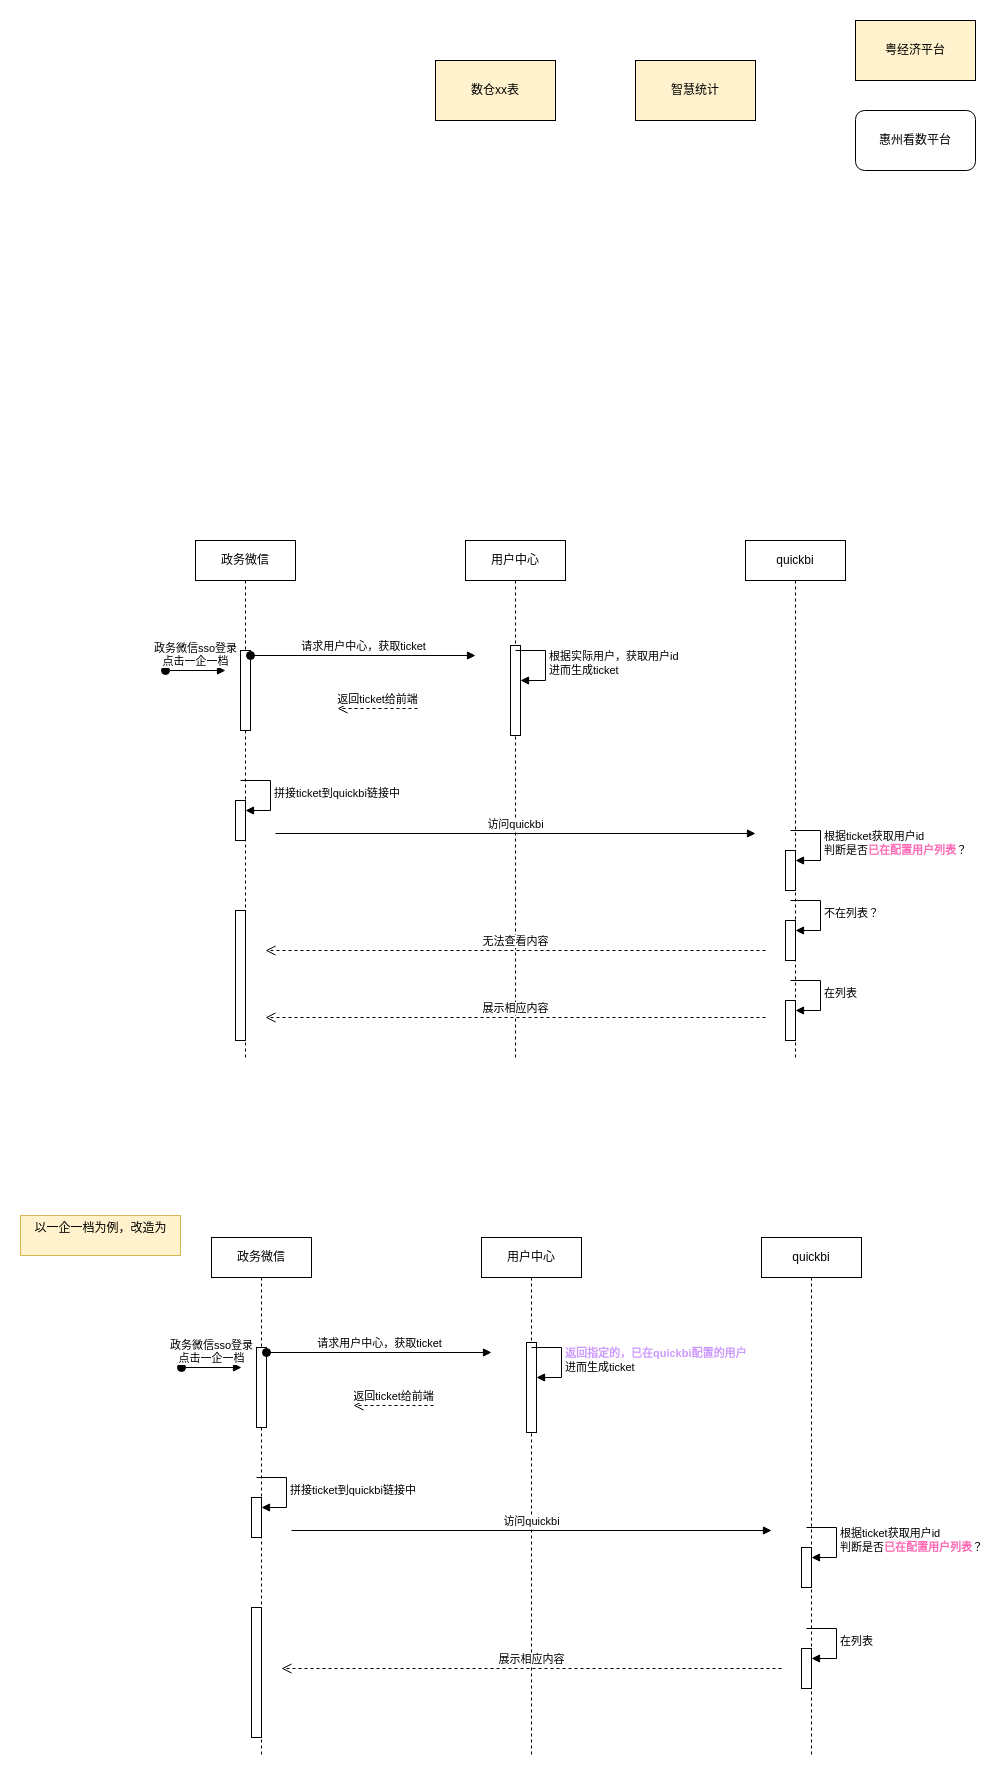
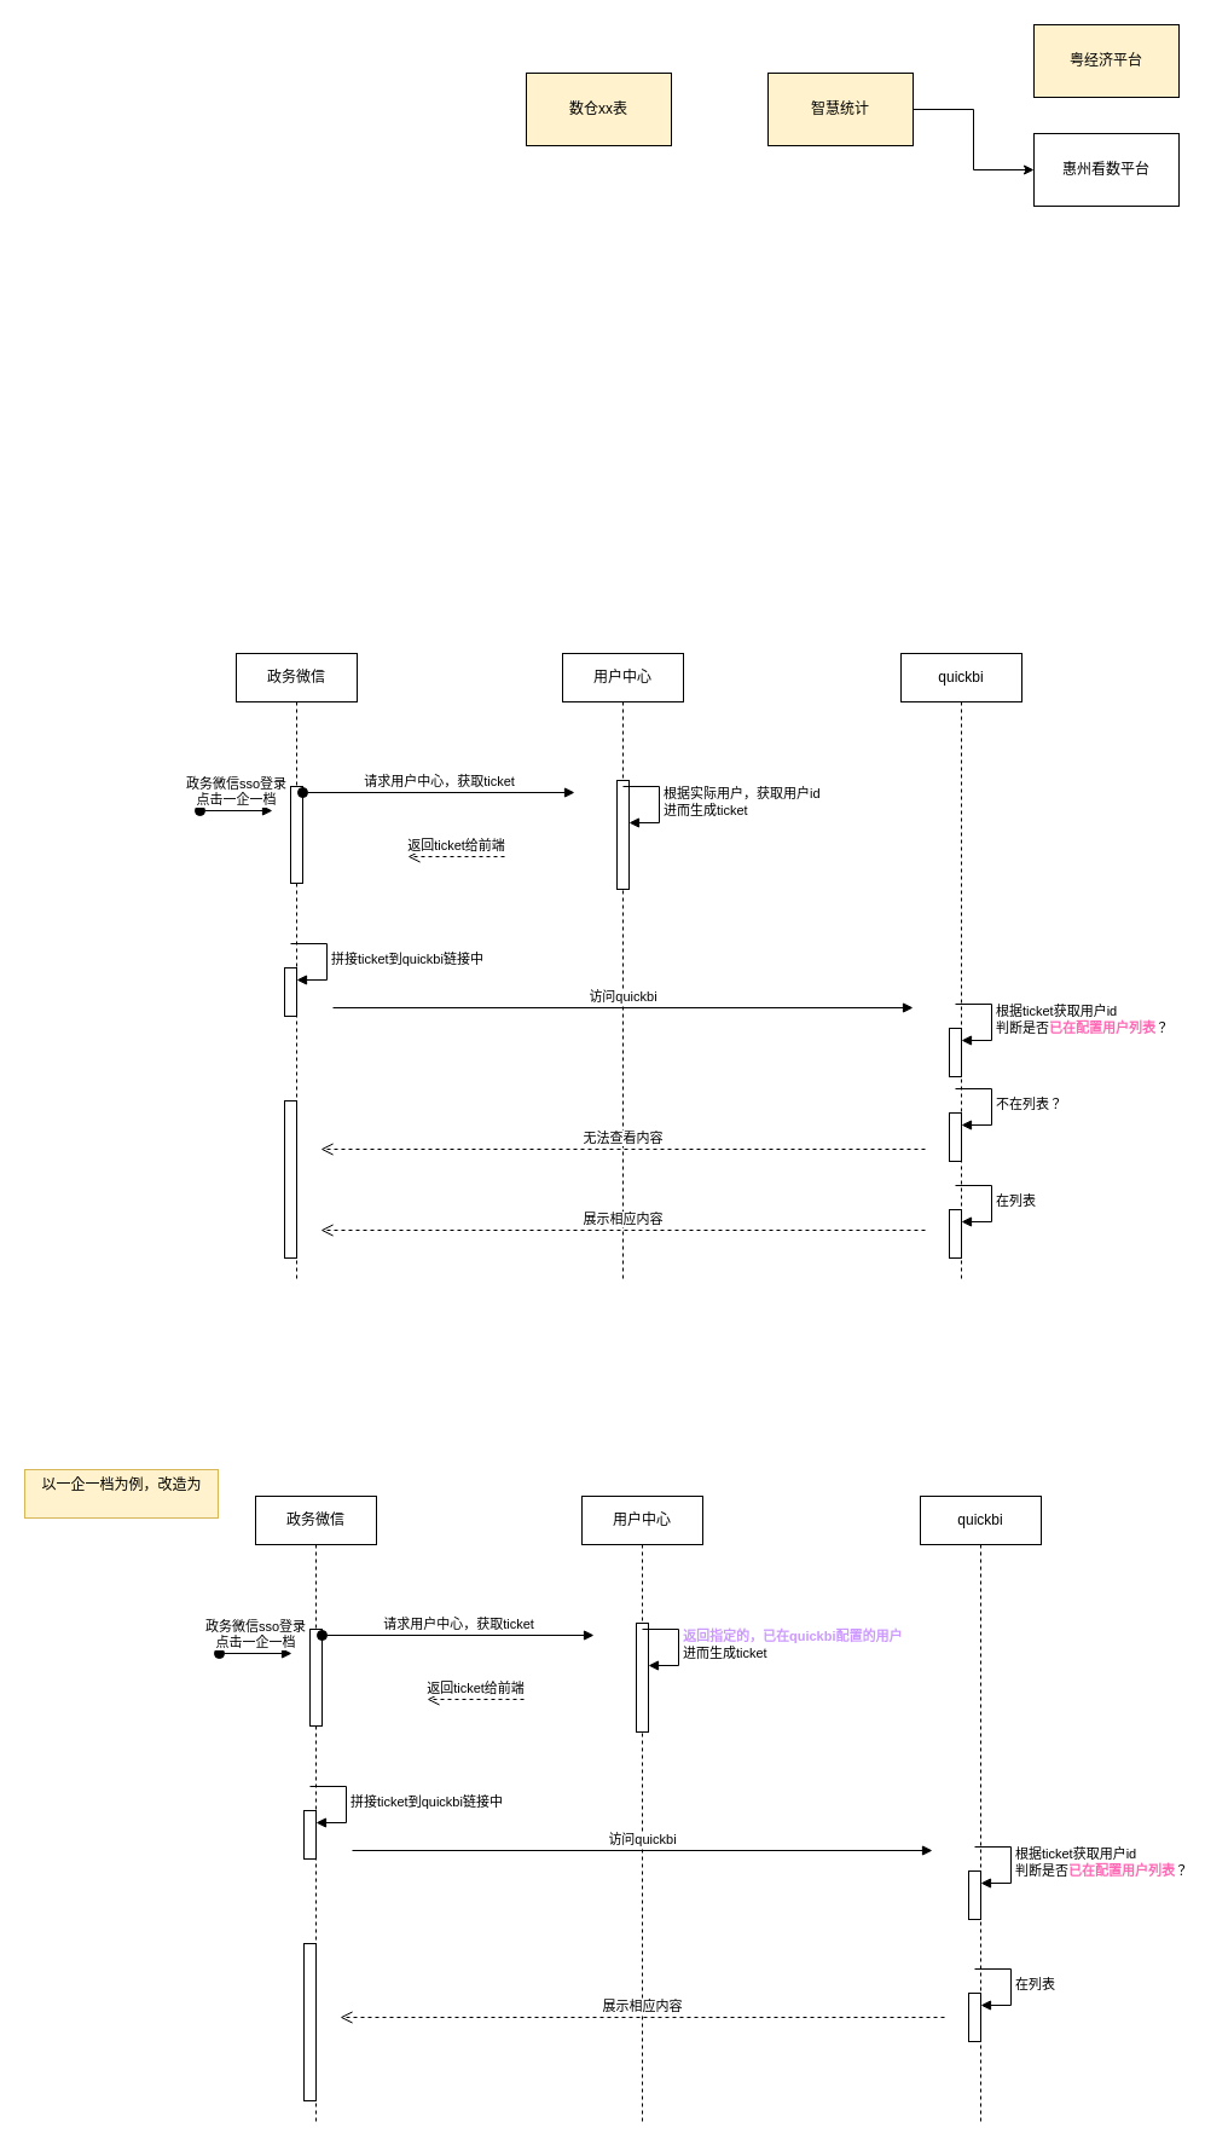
  <mxCell id="0" />
  <mxCell id="1" parent="0" />
  <mxCell id="2" value="数仓xx表" style="rounded=0;whiteSpace=wrap;html=1;fillColor=#fff2cc;" vertex="1" parent="1"><mxGeometry x="435" y="60" width="120" height="60" as="geometry" /></mxCell>
+ <mxCell id="3" style="edgeStyle=orthogonalEdgeStyle;rounded=0;orthogonalLoop=1;jettySize=auto;html=1;exitX=1;exitY=0.5;exitDx=0;exitDy=0;entryX=0;entryY=0.5;entryDx=0;entryDy=0;" edge="1" parent="1" source="4" target="6"><mxGeometry relative="1" as="geometry" /></mxCell>
  <mxCell id="4" value="智慧统计" style="whiteSpace=wrap;html=1;rounded=0;fillColor=#fff2cc;" vertex="1" parent="1"><mxGeometry x="635" y="60" width="120" height="60" as="geometry" /></mxCell>
  <mxCell id="5" value="粤经济平台" style="whiteSpace=wrap;html=1;rounded=0;fillColor=#fff2cc;" vertex="1" parent="1"><mxGeometry x="855" y="20" width="120" height="60" as="geometry" /></mxCell>
- <mxCell id="6" value="惠州看数平台" style="whiteSpace=wrap;html=1;rounded=1;" vertex="1" parent="1"><mxGeometry x="855" y="110" width="120" height="60" as="geometry" /></mxCell>
+ <mxCell id="6" value="惠州看数平台" style="whiteSpace=wrap;html=1;rounded=0;" vertex="1" parent="1"><mxGeometry x="855" y="110" width="120" height="60" as="geometry" /></mxCell>
  <mxCell id="7" value="用户中心" style="shape=umlLifeline;perimeter=lifelinePerimeter;whiteSpace=wrap;html=1;container=1;dropTarget=0;collapsible=0;recursiveResize=0;outlineConnect=0;portConstraint=eastwest;newEdgeStyle={&quot;curved&quot;:0,&quot;rounded&quot;:0};" vertex="1" parent="1"><mxGeometry x="465" y="540" width="100" height="520" as="geometry" /></mxCell>
  <mxCell id="8" value="" style="html=1;points=[[0,0,0,0,5],[0,1,0,0,-5],[1,0,0,0,5],[1,1,0,0,-5]];perimeter=orthogonalPerimeter;outlineConnect=0;targetShapes=umlLifeline;portConstraint=eastwest;newEdgeStyle={&quot;curved&quot;:0,&quot;rounded&quot;:0};" vertex="1" parent="7"><mxGeometry x="45" y="105" width="10" height="90" as="geometry" /></mxCell>
  <mxCell id="9" value="根据实际用户，获取用户id&lt;div&gt;进而生成ticket&lt;/div&gt;" style="html=1;align=left;spacingLeft=2;endArrow=block;rounded=0;edgeStyle=orthogonalEdgeStyle;curved=0;rounded=0;" edge="1" target="8" parent="7"><mxGeometry relative="1" as="geometry"><mxPoint x="50" y="110" as="sourcePoint" /><Array as="points"><mxPoint x="80" y="140" /></Array></mxGeometry></mxCell>
  <mxCell id="10" value="quickbi" style="shape=umlLifeline;perimeter=lifelinePerimeter;whiteSpace=wrap;html=1;container=1;dropTarget=0;collapsible=0;recursiveResize=0;outlineConnect=0;portConstraint=eastwest;newEdgeStyle={&quot;curved&quot;:0,&quot;rounded&quot;:0};" vertex="1" parent="1"><mxGeometry x="745" y="540" width="100" height="520" as="geometry" /></mxCell>
  <mxCell id="11" value="" style="html=1;points=[[0,0,0,0,5],[0,1,0,0,-5],[1,0,0,0,5],[1,1,0,0,-5]];perimeter=orthogonalPerimeter;outlineConnect=0;targetShapes=umlLifeline;portConstraint=eastwest;newEdgeStyle={&quot;curved&quot;:0,&quot;rounded&quot;:0};" vertex="1" parent="10"><mxGeometry x="40" y="310" width="10" height="40" as="geometry" /></mxCell>
  <mxCell id="12" value="根据ticket获取用户id&lt;div&gt;判断是否&lt;b&gt;&lt;font color=&quot;#ff66b3&quot;&gt;已在配置用户列表&lt;/font&gt;&lt;/b&gt;？&lt;/div&gt;" style="html=1;align=left;spacingLeft=2;endArrow=block;rounded=0;edgeStyle=orthogonalEdgeStyle;curved=0;rounded=0;" edge="1" target="11" parent="10"><mxGeometry x="0.012" relative="1" as="geometry"><mxPoint x="45" y="290" as="sourcePoint" /><Array as="points"><mxPoint x="75" y="320" /></Array><mxPoint as="offset" /></mxGeometry></mxCell>
  <mxCell id="13" value="政务微信" style="shape=umlLifeline;perimeter=lifelinePerimeter;whiteSpace=wrap;html=1;container=1;dropTarget=0;collapsible=0;recursiveResize=0;outlineConnect=0;portConstraint=eastwest;newEdgeStyle={&quot;curved&quot;:0,&quot;rounded&quot;:0};" vertex="1" parent="1"><mxGeometry x="195" y="540" width="100" height="520" as="geometry" /></mxCell>
  <mxCell id="14" value="" style="html=1;points=[[0,0,0,0,5],[0,1,0,0,-5],[1,0,0,0,5],[1,1,0,0,-5]];perimeter=orthogonalPerimeter;outlineConnect=0;targetShapes=umlLifeline;portConstraint=eastwest;newEdgeStyle={&quot;curved&quot;:0,&quot;rounded&quot;:0};" vertex="1" parent="13"><mxGeometry x="45" y="110" width="10" height="80" as="geometry" /></mxCell>
  <mxCell id="15" value="" style="html=1;points=[[0,0,0,0,5],[0,1,0,0,-5],[1,0,0,0,5],[1,1,0,0,-5]];perimeter=orthogonalPerimeter;outlineConnect=0;targetShapes=umlLifeline;portConstraint=eastwest;newEdgeStyle={&quot;curved&quot;:0,&quot;rounded&quot;:0};" vertex="1" parent="13"><mxGeometry x="40" y="260" width="10" height="40" as="geometry" /></mxCell>
  <mxCell id="16" value="拼接ticket到quickbi链接中" style="html=1;align=left;spacingLeft=2;endArrow=block;rounded=0;edgeStyle=orthogonalEdgeStyle;curved=0;rounded=0;" edge="1" target="15" parent="13"><mxGeometry relative="1" as="geometry"><mxPoint x="45" y="240" as="sourcePoint" /><Array as="points"><mxPoint x="75" y="270" /></Array></mxGeometry></mxCell>
  <mxCell id="17" value="政务微信sso登录&lt;div&gt;点击一企一档&lt;/div&gt;" style="html=1;verticalAlign=bottom;startArrow=oval;startFill=1;endArrow=block;startSize=8;curved=0;rounded=0;" edge="1" parent="1"><mxGeometry width="60" relative="1" as="geometry"><mxPoint x="165" y="670" as="sourcePoint" /><mxPoint x="225" y="670" as="targetPoint" /></mxGeometry></mxCell>
  <mxCell id="18" value="请求用户中心，获取ticket" style="html=1;verticalAlign=bottom;startArrow=oval;startFill=1;endArrow=block;startSize=8;curved=0;rounded=0;exitX=1;exitY=0;exitDx=0;exitDy=5;exitPerimeter=0;" edge="1" parent="1" source="14"><mxGeometry width="60" relative="1" as="geometry"><mxPoint x="345" y="660" as="sourcePoint" /><mxPoint x="475" y="655" as="targetPoint" /></mxGeometry></mxCell>
  <mxCell id="19" value="返回ticket给前端" style="html=1;verticalAlign=bottom;endArrow=open;dashed=1;endSize=8;curved=0;rounded=0;" edge="1" parent="1"><mxGeometry relative="1" as="geometry"><mxPoint x="417" y="708" as="sourcePoint" /><mxPoint x="337" y="708" as="targetPoint" /></mxGeometry></mxCell>
  <mxCell id="20" value="访问quickbi" style="html=1;verticalAlign=bottom;endArrow=block;curved=0;rounded=0;" edge="1" parent="1"><mxGeometry x="-0.001" width="80" relative="1" as="geometry"><mxPoint x="275" y="833" as="sourcePoint" /><mxPoint x="755" y="833" as="targetPoint" /><mxPoint as="offset" /></mxGeometry></mxCell>
  <mxCell id="21" value="" style="html=1;points=[[0,0,0,0,5],[0,1,0,0,-5],[1,0,0,0,5],[1,1,0,0,-5]];perimeter=orthogonalPerimeter;outlineConnect=0;targetShapes=umlLifeline;portConstraint=eastwest;newEdgeStyle={&quot;curved&quot;:0,&quot;rounded&quot;:0};" vertex="1" parent="1"><mxGeometry x="785" y="920" width="10" height="40" as="geometry" /></mxCell>
  <mxCell id="22" value="不在列表？" style="html=1;align=left;spacingLeft=2;endArrow=block;rounded=0;edgeStyle=orthogonalEdgeStyle;curved=0;rounded=0;" edge="1" target="21" parent="1"><mxGeometry relative="1" as="geometry"><mxPoint x="790" y="900" as="sourcePoint" /><Array as="points"><mxPoint x="820" y="930" /></Array></mxGeometry></mxCell>
  <mxCell id="23" value="无法查看内容" style="html=1;verticalAlign=bottom;endArrow=open;dashed=1;endSize=8;curved=0;rounded=0;" edge="1" parent="1"><mxGeometry relative="1" as="geometry"><mxPoint x="765" y="950" as="sourcePoint" /><mxPoint y="950" as="targetPoint" x="265" /></mxGeometry></mxCell>
  <mxCell id="24" value="" style="html=1;points=[[0,0,0,0,5],[0,1,0,0,-5],[1,0,0,0,5],[1,1,0,0,-5]];perimeter=orthogonalPerimeter;outlineConnect=0;targetShapes=umlLifeline;portConstraint=eastwest;newEdgeStyle={&quot;curved&quot;:0,&quot;rounded&quot;:0};" vertex="1" parent="1"><mxGeometry x="235" y="910" width="10" height="130" as="geometry" /></mxCell>
  <mxCell id="25" value="" style="html=1;points=[[0,0,0,0,5],[0,1,0,0,-5],[1,0,0,0,5],[1,1,0,0,-5]];perimeter=orthogonalPerimeter;outlineConnect=0;targetShapes=umlLifeline;portConstraint=eastwest;newEdgeStyle={&quot;curved&quot;:0,&quot;rounded&quot;:0};" vertex="1" parent="1"><mxGeometry x="785" y="1000" width="10" height="40" as="geometry" /></mxCell>
  <mxCell id="26" value="在列表" style="html=1;align=left;spacingLeft=2;endArrow=block;rounded=0;edgeStyle=orthogonalEdgeStyle;curved=0;rounded=0;" edge="1" target="25" parent="1"><mxGeometry relative="1" as="geometry"><mxPoint x="790" y="980" as="sourcePoint" /><Array as="points"><mxPoint x="820" y="1010" /></Array></mxGeometry></mxCell>
  <mxCell id="27" value="展示相应内容" style="html=1;verticalAlign=bottom;endArrow=open;dashed=1;endSize=8;curved=0;rounded=0;" edge="1" parent="1"><mxGeometry relative="1" as="geometry"><mxPoint x="765" y="1017" as="sourcePoint" /><mxPoint y="1017" as="targetPoint" x="265" /></mxGeometry></mxCell>
  <mxCell id="28" value="用户中心" style="shape=umlLifeline;perimeter=lifelinePerimeter;whiteSpace=wrap;html=1;container=1;dropTarget=0;collapsible=0;recursiveResize=0;outlineConnect=0;portConstraint=eastwest;newEdgeStyle={&quot;curved&quot;:0,&quot;rounded&quot;:0};" vertex="1" parent="1"><mxGeometry x="481" y="1237" width="100" height="520" as="geometry" /></mxCell>
  <mxCell id="29" value="" style="html=1;points=[[0,0,0,0,5],[0,1,0,0,-5],[1,0,0,0,5],[1,1,0,0,-5]];perimeter=orthogonalPerimeter;outlineConnect=0;targetShapes=umlLifeline;portConstraint=eastwest;newEdgeStyle={&quot;curved&quot;:0,&quot;rounded&quot;:0};" vertex="1" parent="28"><mxGeometry x="45" y="105" width="10" height="90" as="geometry" /></mxCell>
  <mxCell id="30" value="&lt;div&gt;&lt;b&gt;&lt;font color=&quot;#cc99ff&quot;&gt;返回指定的，已在quickbi配置的用户&lt;/font&gt;&lt;/b&gt;&lt;/div&gt;&lt;div&gt;进而生成ticket&lt;/div&gt;" style="html=1;align=left;spacingLeft=2;endArrow=block;rounded=0;edgeStyle=orthogonalEdgeStyle;curved=0;rounded=0;" edge="1" parent="28" target="29"><mxGeometry x="0.012" relative="1" as="geometry"><mxPoint x="50" y="110" as="sourcePoint" /><Array as="points"><mxPoint x="80" y="140" /></Array><mxPoint as="offset" /></mxGeometry></mxCell>
  <mxCell id="31" value="quickbi" style="shape=umlLifeline;perimeter=lifelinePerimeter;whiteSpace=wrap;html=1;container=1;dropTarget=0;collapsible=0;recursiveResize=0;outlineConnect=0;portConstraint=eastwest;newEdgeStyle={&quot;curved&quot;:0,&quot;rounded&quot;:0};" vertex="1" parent="1"><mxGeometry x="761" y="1237" width="100" height="520" as="geometry" /></mxCell>
  <mxCell id="32" value="" style="html=1;points=[[0,0,0,0,5],[0,1,0,0,-5],[1,0,0,0,5],[1,1,0,0,-5]];perimeter=orthogonalPerimeter;outlineConnect=0;targetShapes=umlLifeline;portConstraint=eastwest;newEdgeStyle={&quot;curved&quot;:0,&quot;rounded&quot;:0};" vertex="1" parent="31"><mxGeometry x="40" y="310" width="10" height="40" as="geometry" /></mxCell>
  <mxCell id="33" value="根据ticket获取用户id&lt;div&gt;判断是否&lt;b&gt;&lt;font color=&quot;#ff66b3&quot;&gt;已在配置用户列表&lt;/font&gt;&lt;/b&gt;？&lt;/div&gt;" style="html=1;align=left;spacingLeft=2;endArrow=block;rounded=0;edgeStyle=orthogonalEdgeStyle;curved=0;rounded=0;" edge="1" parent="31" target="32"><mxGeometry x="0.012" relative="1" as="geometry"><mxPoint x="45" y="290" as="sourcePoint" /><Array as="points"><mxPoint x="75" y="320" /></Array><mxPoint as="offset" /></mxGeometry></mxCell>
  <mxCell id="34" value="政务微信" style="shape=umlLifeline;perimeter=lifelinePerimeter;whiteSpace=wrap;html=1;container=1;dropTarget=0;collapsible=0;recursiveResize=0;outlineConnect=0;portConstraint=eastwest;newEdgeStyle={&quot;curved&quot;:0,&quot;rounded&quot;:0};" vertex="1" parent="1"><mxGeometry x="211" y="1237" width="100" height="520" as="geometry" /></mxCell>
  <mxCell id="35" value="" style="html=1;points=[[0,0,0,0,5],[0,1,0,0,-5],[1,0,0,0,5],[1,1,0,0,-5]];perimeter=orthogonalPerimeter;outlineConnect=0;targetShapes=umlLifeline;portConstraint=eastwest;newEdgeStyle={&quot;curved&quot;:0,&quot;rounded&quot;:0};" vertex="1" parent="34"><mxGeometry x="45" y="110" width="10" height="80" as="geometry" /></mxCell>
  <mxCell id="36" value="" style="html=1;points=[[0,0,0,0,5],[0,1,0,0,-5],[1,0,0,0,5],[1,1,0,0,-5]];perimeter=orthogonalPerimeter;outlineConnect=0;targetShapes=umlLifeline;portConstraint=eastwest;newEdgeStyle={&quot;curved&quot;:0,&quot;rounded&quot;:0};" vertex="1" parent="34"><mxGeometry x="40" y="260" width="10" height="40" as="geometry" /></mxCell>
  <mxCell id="37" value="拼接ticket到quickbi链接中" style="html=1;align=left;spacingLeft=2;endArrow=block;rounded=0;edgeStyle=orthogonalEdgeStyle;curved=0;rounded=0;" edge="1" parent="34" target="36"><mxGeometry relative="1" as="geometry"><mxPoint x="45" y="240" as="sourcePoint" /><Array as="points"><mxPoint x="75" y="270" /></Array></mxGeometry></mxCell>
  <mxCell id="38" value="以一企一档为例，改造为&lt;div&gt;&lt;br&gt;&lt;/div&gt;" style="text;html=1;align=center;verticalAlign=middle;resizable=0;points=[];autosize=1;strokeColor=#d6b656;fillColor=#fff2cc;" vertex="1" parent="1"><mxGeometry x="20" y="1215" width="160" height="40" as="geometry" /></mxCell>
  <mxCell id="39" value="政务微信sso登录&lt;div&gt;点击一企一档&lt;/div&gt;" style="html=1;verticalAlign=bottom;startArrow=oval;startFill=1;endArrow=block;startSize=8;curved=0;rounded=0;" edge="1" parent="1"><mxGeometry width="60" relative="1" as="geometry"><mxPoint x="181" y="1367" as="sourcePoint" /><mxPoint x="241" y="1367" as="targetPoint" /></mxGeometry></mxCell>
  <mxCell id="40" value="请求用户中心，获取ticket" style="html=1;verticalAlign=bottom;startArrow=oval;startFill=1;endArrow=block;startSize=8;curved=0;rounded=0;exitX=1;exitY=0;exitDx=0;exitDy=5;exitPerimeter=0;" edge="1" parent="1" source="35"><mxGeometry width="60" relative="1" as="geometry"><mxPoint x="361" y="1357" as="sourcePoint" /><mxPoint x="491" y="1352" as="targetPoint" /></mxGeometry></mxCell>
  <mxCell id="41" value="返回ticket给前端" style="html=1;verticalAlign=bottom;endArrow=open;dashed=1;endSize=8;curved=0;rounded=0;" edge="1" parent="1"><mxGeometry relative="1" as="geometry"><mxPoint x="433" y="1405" as="sourcePoint" /><mxPoint x="353" y="1405" as="targetPoint" /></mxGeometry></mxCell>
  <mxCell id="42" value="访问quickbi" style="html=1;verticalAlign=bottom;endArrow=block;curved=0;rounded=0;" edge="1" parent="1"><mxGeometry x="-0.001" width="80" relative="1" as="geometry"><mxPoint x="291" y="1530" as="sourcePoint" /><mxPoint x="771" y="1530" as="targetPoint" /><mxPoint as="offset" /></mxGeometry></mxCell>
  <mxCell id="43" value="" style="html=1;points=[[0,0,0,0,5],[0,1,0,0,-5],[1,0,0,0,5],[1,1,0,0,-5]];perimeter=orthogonalPerimeter;outlineConnect=0;targetShapes=umlLifeline;portConstraint=eastwest;newEdgeStyle={&quot;curved&quot;:0,&quot;rounded&quot;:0};" vertex="1" parent="1"><mxGeometry x="251" y="1607" width="10" height="130" as="geometry" /></mxCell>
  <mxCell id="44" value="" style="html=1;points=[[0,0,0,0,5],[0,1,0,0,-5],[1,0,0,0,5],[1,1,0,0,-5]];perimeter=orthogonalPerimeter;outlineConnect=0;targetShapes=umlLifeline;portConstraint=eastwest;newEdgeStyle={&quot;curved&quot;:0,&quot;rounded&quot;:0};" vertex="1" parent="1"><mxGeometry x="801" y="1648" width="10" height="40" as="geometry" /></mxCell>
  <mxCell id="45" value="在列表" style="html=1;align=left;spacingLeft=2;endArrow=block;rounded=0;edgeStyle=orthogonalEdgeStyle;curved=0;rounded=0;" edge="1" parent="1" target="44"><mxGeometry relative="1" as="geometry"><mxPoint x="806" y="1628" as="sourcePoint" /><Array as="points"><mxPoint x="836" y="1658" /></Array></mxGeometry></mxCell>
  <mxCell id="46" value="展示相应内容" style="html=1;verticalAlign=bottom;endArrow=open;dashed=1;endSize=8;curved=0;rounded=0;" edge="1" parent="1"><mxGeometry relative="1" as="geometry"><mxPoint x="781" y="1668" as="sourcePoint" /><mxPoint x="281" y="1668" as="targetPoint" /></mxGeometry></mxCell>
